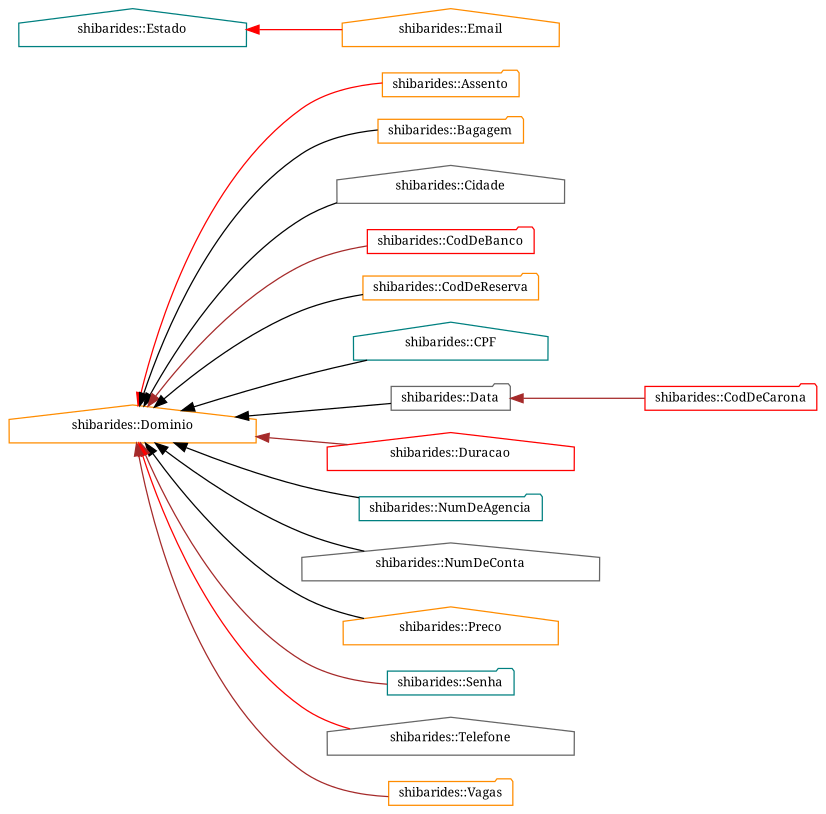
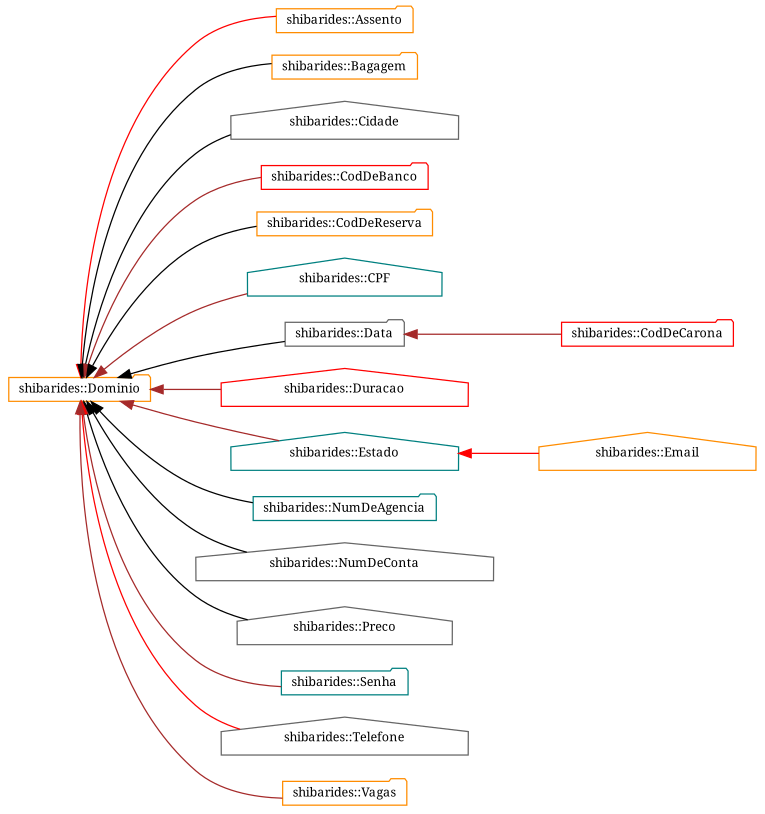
  digraph {
    fontname="Noto Serif"
    rankdir=LR
    node [color=darkorange fillcolor=white fontname="Noto Serif" fontsize=10 shape=folder style=filled]
    edge [color=black dir=back fontname="Noto Serif" fontsize=10 labelfontname=Helvetica labelfontsize=10 style=solid]
-   n1 [height=0.2 label="shibarides::Dominio" shape=house width=0.4]
+   n1 [height=0.2 label="shibarides::Dominio" width=0.4]
    n2 [height=0.2 label="shibarides::Assento" width=0.4]
    n3 [height=0.2 label="shibarides::Bagagem" width=0.4]
    n4 [color=gray40 height=0.2 label="shibarides::Cidade" shape=house width=0.4]
    n5 [color=red height=0.2 label="shibarides::CodDeBanco" width=0.4]
    n6 [height=0.2 label="shibarides::CodDeReserva" width=0.4]
    n7 [color=teal height=0.2 label="shibarides::CPF" shape=house width=0.4]
    n8 [color=gray40 height=0.2 label="shibarides::Data" width=0.4]
    n9 [color=red height=0.2 label="shibarides::Duracao" shape=house width=0.4]
    n10 [color=teal height=0.2 label="shibarides::Estado" shape=house width=0.4]
    n11 [color=teal height=0.2 label="shibarides::NumDeAgencia" width=0.4]
    n12 [color=gray40 height=0.2 label="shibarides::NumDeConta" shape=house width=0.4]
-   n13 [height=0.2 label="shibarides::Preco" shape=house width=0.4]
+   n13 [color=gray40 height=0.2 label="shibarides::Preco" shape=house width=0.4]
    n14 [color=teal height=0.2 label="shibarides::Senha" width=0.4]
    n15 [color=gray40 height=0.2 label="shibarides::Telefone" shape=house width=0.4]
    n16 [height=0.2 label="shibarides::Vagas" width=0.4]
    n17 [color=red height=0.2 label="shibarides::CodDeCarona" width=0.4]
    n18 [height=0.2 label="shibarides::Email" shape=house width=0.4]
    n1 -> n2 [color=red]
    n1 -> n3
    n1 -> n4
    n1 -> n5 [color=brown]
    n1 -> n6
-   n1 -> n7
+   n1 -> n7 [color=brown]
    n1 -> n8
    n1 -> n9 [color=brown]
+   n1 -> n10 [color=brown]
    n1 -> n11
    n1 -> n12
    n1 -> n13
    n1 -> n14 [color=brown]
    n1 -> n15 [color=red]
    n1 -> n16 [color=brown]
    n8 -> n17 [color=brown]
    n10 -> n18 [color=red]
  }
